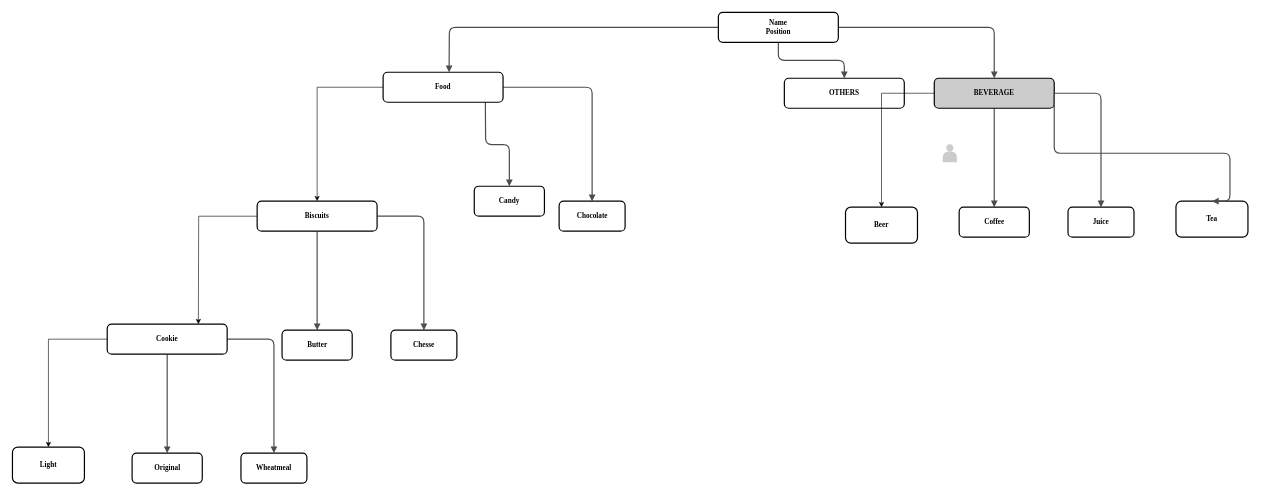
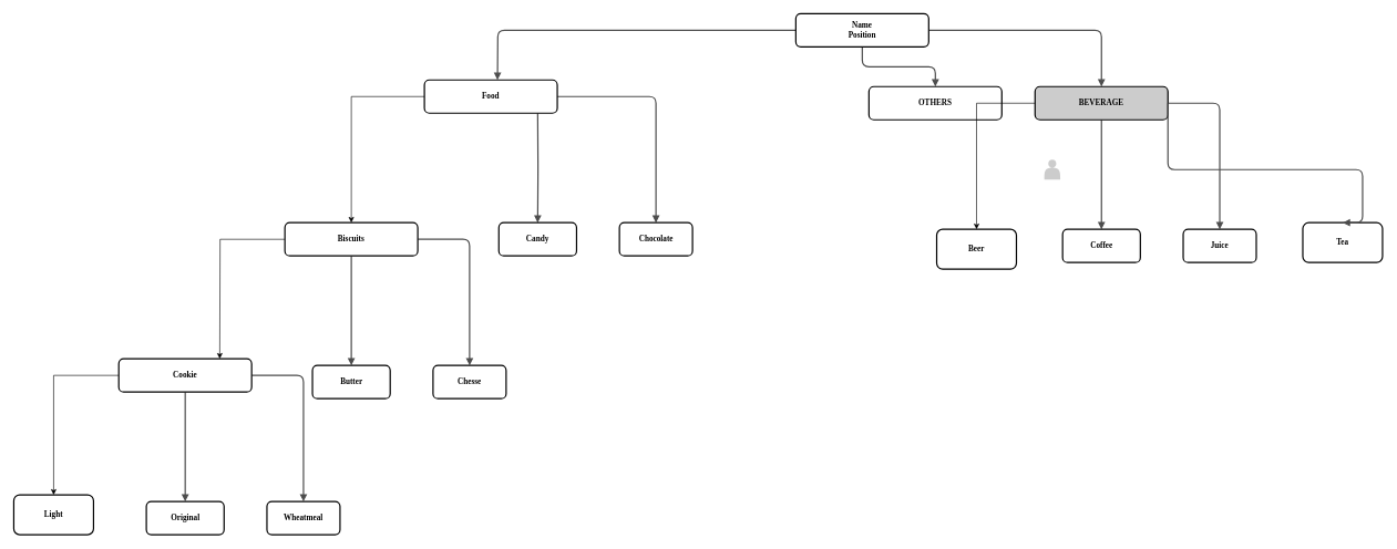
  <mxCell id="0" />
  <mxCell id="1" parent="0" />
  <mxCell id="2" value="" style="edgeStyle=orthogonalEdgeStyle;rounded=1;html=1;labelBackgroundColor=none;endArrow=block;endFill=1;strokeColor=#4D4D4D;strokeWidth=2;fontFamily=Verdana;fontSize=12;fontStyle=1" parent="1" source="8" target="7" edge="1"><mxGeometry relative="1" as="geometry" /></mxCell>
  <mxCell id="3" value="" style="edgeStyle=orthogonalEdgeStyle;rounded=1;html=1;labelBackgroundColor=none;endArrow=block;endFill=1;strokeColor=#4D4D4D;strokeWidth=2;fontFamily=Verdana;fontSize=12;fontStyle=1" parent="1" source="8" edge="1"><mxGeometry relative="1" as="geometry"><mxPoint x="748" y="120" as="targetPoint" /></mxGeometry></mxCell>
  <mxCell id="4" value="" style="edgeStyle=orthogonalEdgeStyle;rounded=1;html=1;labelBackgroundColor=none;endArrow=block;endFill=1;strokeColor=#4D4D4D;strokeWidth=2;fontFamily=Verdana;fontSize=12;fontStyle=1" parent="1" source="8" target="10" edge="1"><mxGeometry relative="1" as="geometry" /></mxCell>
  <mxCell id="5" value="" style="edgeStyle=orthogonalEdgeStyle;rounded=1;html=1;labelBackgroundColor=none;endArrow=block;endFill=1;strokeColor=#4D4D4D;strokeWidth=2;fontFamily=Verdana;fontSize=12;fontStyle=1" parent="1" source="10" target="13" edge="1"><mxGeometry relative="1" as="geometry" /></mxCell>
  <mxCell id="6" value="" style="edgeStyle=orthogonalEdgeStyle;rounded=1;html=1;labelBackgroundColor=none;endArrow=block;endFill=1;strokeColor=#4D4D4D;strokeWidth=2;fontFamily=Verdana;fontSize=12;fontStyle=1" parent="1" source="10" target="12" edge="1"><mxGeometry relative="1" as="geometry" /></mxCell>
  <mxCell id="7" value="OTHERS" style="whiteSpace=wrap;html=1;rounded=1;shadow=0;comic=0;strokeWidth=2;fontFamily=Verdana;align=center;fontSize=12;fontStyle=1" parent="1" vertex="1"><mxGeometry x="1307" y="130" width="200" height="50" as="geometry" /></mxCell>
  <mxCell id="8" value="Name&lt;div&gt;&lt;span&gt;Position&lt;/span&gt;&lt;/div&gt;" style="whiteSpace=wrap;html=1;rounded=1;shadow=0;comic=0;strokeWidth=2;fontFamily=Verdana;align=center;fontSize=12;fontStyle=1" parent="1" vertex="1"><mxGeometry x="1197" width="200" height="50" as="geometry" y="20" /></mxCell>
  <mxCell id="9" value="" style="edgeStyle=orthogonalEdgeStyle;rounded=0;orthogonalLoop=1;jettySize=auto;html=1;" edge="1" parent="1" source="10" target="14"><mxGeometry relative="1" as="geometry" /></mxCell>
  <mxCell id="10" value="BEVERAGE" style="whiteSpace=wrap;html=1;rounded=1;shadow=0;comic=0;strokeWidth=2;fontFamily=Verdana;align=center;fontSize=12;fontStyle=1;fillColor=#cccccc;" parent="1" vertex="1"><mxGeometry x="1557" y="130" width="200" height="50" as="geometry" /></mxCell>
  <mxCell id="11" value="" style="shape=actor;whiteSpace=wrap;html=1;rounded=0;shadow=0;comic=0;strokeWidth=1;fillColor=#CCCCCC;fontFamily=Verdana;align=center;strokeColor=none;fontSize=12;fontStyle=1" parent="1" vertex="1"><mxGeometry x="1571" y="240" width="24" height="30" as="geometry" /></mxCell>
  <mxCell id="12" value="Coffee" style="whiteSpace=wrap;html=1;rounded=1;shadow=0;comic=0;strokeWidth=2;fontFamily=Verdana;align=center;fontSize=12;fontStyle=1" parent="1" vertex="1"><mxGeometry x="1598.5" y="345" width="117" height="50" as="geometry" /></mxCell>
  <mxCell id="13" value="Juice" style="whiteSpace=wrap;html=1;rounded=1;shadow=0;comic=0;strokeWidth=2;fontFamily=Verdana;align=center;fontSize=12;fontStyle=1" parent="1" vertex="1"><mxGeometry x="1780" y="345" width="110" height="50" as="geometry" /></mxCell>
  <mxCell id="14" value="Beer" style="whiteSpace=wrap;html=1;fontFamily=Verdana;rounded=1;shadow=0;comic=0;strokeWidth=2;fontStyle=1;" vertex="1" parent="1"><mxGeometry x="1409" y="345" width="120" height="60" as="geometry" /></mxCell>
  <mxCell id="15" value="Tea" style="whiteSpace=wrap;html=1;fontFamily=Verdana;rounded=1;shadow=0;comic=0;strokeWidth=2;fontStyle=1;" vertex="1" parent="1"><mxGeometry x="1960" y="335" width="120" height="60" as="geometry" /></mxCell>
  <mxCell id="16" value="" style="edgeStyle=orthogonalEdgeStyle;rounded=1;html=1;labelBackgroundColor=none;endArrow=block;endFill=1;strokeColor=#4D4D4D;strokeWidth=2;fontFamily=Verdana;fontSize=12;fontStyle=1;entryX=0.5;entryY=0;entryDx=0;entryDy=0;exitX=1;exitY=0.5;exitDx=0;exitDy=0;" edge="1" parent="1" source="10" target="15"><mxGeometry relative="1" as="geometry"><mxPoint x="1757" y="255" as="sourcePoint" /><mxPoint x="2110" y="330" as="targetPoint" /><Array as="points"><mxPoint x="1757" y="255" /><mxPoint x="2050" y="255" /><mxPoint x="2050" y="335" /></Array></mxGeometry></mxCell>
  <mxCell id="17" value="" style="edgeStyle=orthogonalEdgeStyle;rounded=1;html=1;labelBackgroundColor=none;endArrow=block;endFill=1;strokeColor=#4D4D4D;strokeWidth=2;fontFamily=Verdana;fontSize=12;fontStyle=1;exitX=1;exitY=0.5;exitDx=0;exitDy=0;" edge="1" parent="1" source="20" target="22"><mxGeometry relative="1" as="geometry"><mxPoint x="908.5" y="145" as="sourcePoint" /></mxGeometry></mxCell>
  <mxCell id="18" value="" style="edgeStyle=orthogonalEdgeStyle;rounded=1;html=1;labelBackgroundColor=none;endArrow=block;endFill=1;strokeColor=#4D4D4D;strokeWidth=2;fontFamily=Verdana;fontSize=12;fontStyle=1" edge="1" parent="1" target="21"><mxGeometry relative="1" as="geometry"><mxPoint x="808.5" y="170" as="sourcePoint" /></mxGeometry></mxCell>
  <mxCell id="19" value="" style="edgeStyle=orthogonalEdgeStyle;rounded=0;orthogonalLoop=1;jettySize=auto;html=1;entryX=0.5;entryY=0;entryDx=0;entryDy=0;" edge="1" parent="1" source="20" target="26"><mxGeometry relative="1" as="geometry"><mxPoint x="540" y="325" as="targetPoint" /></mxGeometry></mxCell>
  <mxCell id="20" value="Food" style="whiteSpace=wrap;html=1;rounded=1;shadow=0;comic=0;strokeWidth=2;fontFamily=Verdana;align=center;fontSize=12;fontStyle=1" vertex="1" parent="1"><mxGeometry x="638" y="120" width="200" height="50" as="geometry" /></mxCell>
- <mxCell id="21" value="Candy" style="whiteSpace=wrap;html=1;rounded=1;shadow=0;comic=0;strokeWidth=2;fontFamily=Verdana;align=center;fontSize=12;fontStyle=1" vertex="1" parent="1"><mxGeometry x="790" y="310" width="117" height="50" as="geometry" /></mxCell>
+ <mxCell id="21" value="Candy" style="whiteSpace=wrap;html=1;rounded=1;shadow=0;comic=0;strokeWidth=2;fontFamily=Verdana;align=center;fontSize=12;fontStyle=1" vertex="1" parent="1"><mxGeometry x="750" y="335" width="117" height="50" as="geometry" /></mxCell>
  <mxCell id="22" value="Chocolate" style="whiteSpace=wrap;html=1;rounded=1;shadow=0;comic=0;strokeWidth=2;fontFamily=Verdana;align=center;fontSize=12;fontStyle=1" vertex="1" parent="1"><mxGeometry x="931.5" y="335" width="110" height="50" as="geometry" /></mxCell>
  <mxCell id="23" value="" style="edgeStyle=orthogonalEdgeStyle;rounded=1;html=1;labelBackgroundColor=none;endArrow=block;endFill=1;strokeColor=#4D4D4D;strokeWidth=2;fontFamily=Verdana;fontSize=12;fontStyle=1" edge="1" parent="1" source="26" target="28"><mxGeometry relative="1" as="geometry" /></mxCell>
  <mxCell id="24" value="" style="edgeStyle=orthogonalEdgeStyle;rounded=1;html=1;labelBackgroundColor=none;endArrow=block;endFill=1;strokeColor=#4D4D4D;strokeWidth=2;fontFamily=Verdana;fontSize=12;fontStyle=1" edge="1" parent="1" source="26" target="27"><mxGeometry relative="1" as="geometry" /></mxCell>
  <mxCell id="25" value="" style="edgeStyle=orthogonalEdgeStyle;rounded=0;orthogonalLoop=1;jettySize=auto;html=1;" edge="1" parent="1" source="26"><mxGeometry relative="1" as="geometry"><mxPoint x="330" y="540" as="targetPoint" /></mxGeometry></mxCell>
  <mxCell id="26" value="Biscuits" style="whiteSpace=wrap;html=1;rounded=1;shadow=0;comic=0;strokeWidth=2;fontFamily=Verdana;align=center;fontSize=12;fontStyle=1" vertex="1" parent="1"><mxGeometry x="428" y="335" width="200" height="50" as="geometry" /></mxCell>
  <mxCell id="27" value="Butter" style="whiteSpace=wrap;html=1;rounded=1;shadow=0;comic=0;strokeWidth=2;fontFamily=Verdana;align=center;fontSize=12;fontStyle=1" vertex="1" parent="1"><mxGeometry x="469.5" y="550" width="117" height="50" as="geometry" /></mxCell>
  <mxCell id="28" value="Chesse" style="whiteSpace=wrap;html=1;rounded=1;shadow=0;comic=0;strokeWidth=2;fontFamily=Verdana;align=center;fontSize=12;fontStyle=1" vertex="1" parent="1"><mxGeometry x="651" y="550" width="110" height="50" as="geometry" /></mxCell>
  <mxCell id="29" value="" style="edgeStyle=orthogonalEdgeStyle;rounded=1;html=1;labelBackgroundColor=none;endArrow=block;endFill=1;strokeColor=#4D4D4D;strokeWidth=2;fontFamily=Verdana;fontSize=12;fontStyle=1" edge="1" parent="1" source="32" target="34"><mxGeometry relative="1" as="geometry" /></mxCell>
  <mxCell id="30" value="" style="edgeStyle=orthogonalEdgeStyle;rounded=1;html=1;labelBackgroundColor=none;endArrow=block;endFill=1;strokeColor=#4D4D4D;strokeWidth=2;fontFamily=Verdana;fontSize=12;fontStyle=1" edge="1" parent="1" source="32" target="33"><mxGeometry relative="1" as="geometry" /></mxCell>
  <mxCell id="31" value="" style="edgeStyle=orthogonalEdgeStyle;rounded=0;orthogonalLoop=1;jettySize=auto;html=1;" edge="1" parent="1" source="32" target="35"><mxGeometry relative="1" as="geometry" /></mxCell>
  <mxCell id="32" value="Cookie" style="whiteSpace=wrap;html=1;rounded=1;shadow=0;comic=0;strokeWidth=2;fontFamily=Verdana;align=center;fontSize=12;fontStyle=1" vertex="1" parent="1"><mxGeometry x="178" y="540" width="200" height="50" as="geometry" /></mxCell>
  <mxCell id="33" value="Original" style="whiteSpace=wrap;html=1;rounded=1;shadow=0;comic=0;strokeWidth=2;fontFamily=Verdana;align=center;fontSize=12;fontStyle=1" vertex="1" parent="1"><mxGeometry x="219.5" y="755" width="117" height="50" as="geometry" /></mxCell>
  <mxCell id="34" value="Wheatmeal" style="whiteSpace=wrap;html=1;rounded=1;shadow=0;comic=0;strokeWidth=2;fontFamily=Verdana;align=center;fontSize=12;fontStyle=1" vertex="1" parent="1"><mxGeometry x="401" y="755" width="110" height="50" as="geometry" /></mxCell>
  <mxCell id="35" value="Light" style="whiteSpace=wrap;html=1;fontFamily=Verdana;rounded=1;shadow=0;comic=0;strokeWidth=2;fontStyle=1;" vertex="1" parent="1"><mxGeometry x="20" y="745" width="120" height="60" as="geometry" /></mxCell>
